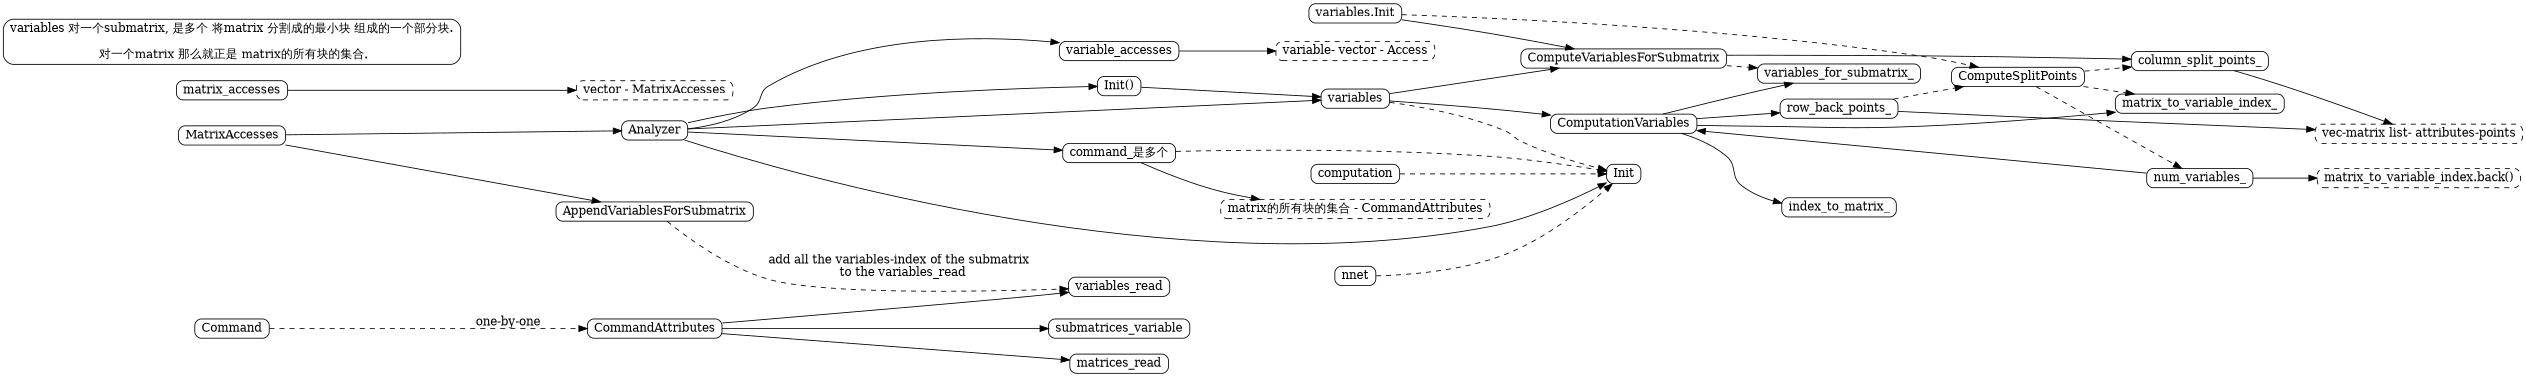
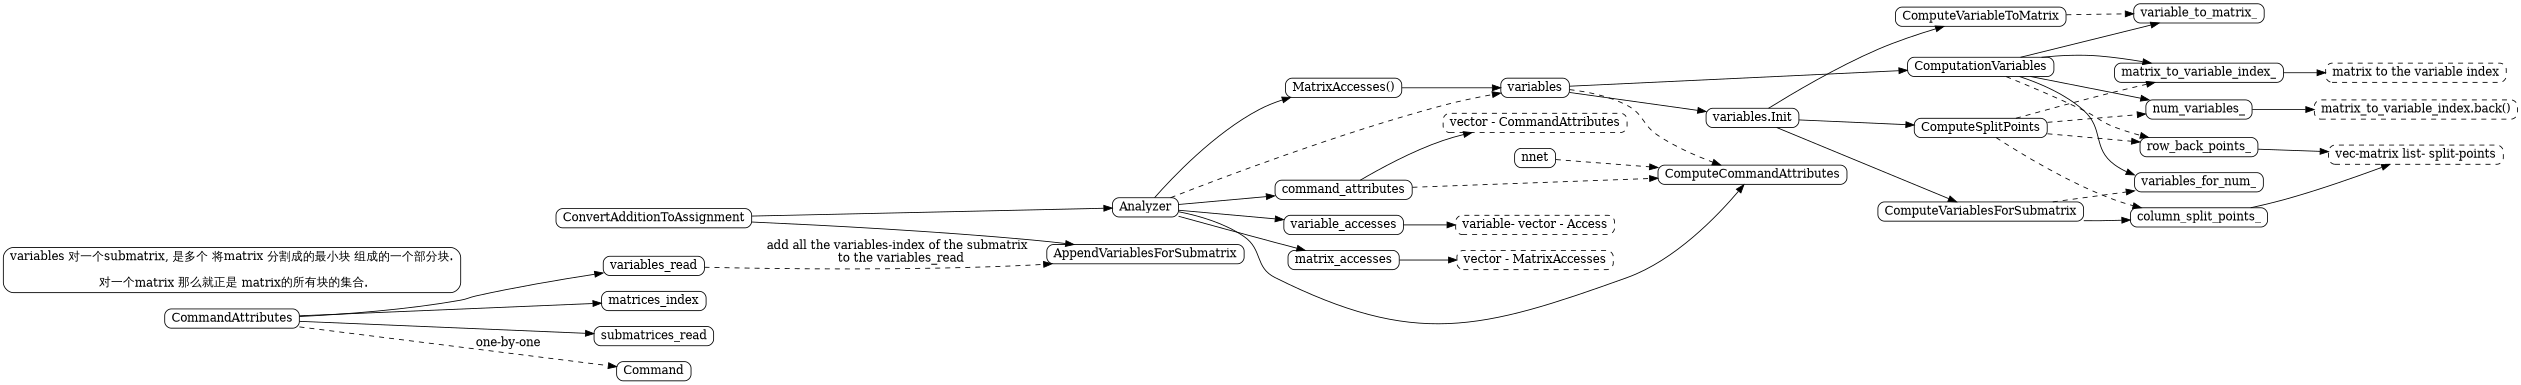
  digraph {
    rankdir=LR
    node [shape=Mrecord]
    Analyzer [height=.1 width=.1]
    variables [height=.1 width=.1]
-   command_attributes [height=.1 width=.1 label="command_是多个"]
+   command_attributes [height=.1 width=.1]
    variable_accesses [height=.1 width=.1]
    matrix_accesses [height=.1 width=.1]
-   n6 [height=.1 label="Init()" width=.1]
-   ComputeCommandAttributes [height=.1 width=.1 label=Init]
+   n6 [height=.1 label="MatrixAccesses()" width=.1]
+   ComputeCommandAttributes [height=.1 width=.1]
    nnet [height=.1 width=.1]
-   computation [height=.1 width=.1]
    ComputationVariables [height=.1 width=.1]
    n11 [height=.1 label="variables.Init" width=.1]
-   n12 [height=.1 label="matrix的所有块的集合 - CommandAttributes" style=dashed width=.1]
+   n12 [height=.1 label="vector - CommandAttributes" style=dashed width=.1]
    n13 [height=.1 label="variable- vector - Access" style=dashed width=.1]
    n14 [height=.1 label="vector - MatrixAccesses" style=dashed width=.1]
    ComputeSplitPoints [height=.1 width=.1]
    ComputeVariablesForSubmatrix [height=.1 width=.1]
+   ComputeVariableToMatrix [height=.1 width=.1]
    n18 [height=.1 label=row_back_points_ width=.1]
    column_split_points_ [height=.1 width=.1]
    matrix_to_variable_index_ [height=.1 width=.1]
    num_variables_ [height=.1 width=.1]
-   variables_for_submatrix_ [height=.1 width=.1]
-   variable_to_matrix_ [height=.1 width=.1 label=index_to_matrix_]
-   n24 [height=.1 label="vec-matrix list- attributes-points" style=dashed width=.1]
+   variables_for_submatrix_ [height=.1 width=.1 label=variables_for_num_]
+   variable_to_matrix_ [height=.1 width=.1]
+   n24 [height=.1 label="vec-matrix list- split-points " style=dashed width=.1]
+   n25 [height=.1 label="matrix to the variable index" style=dashed width=.1]
    n26 [height=.1 label="matrix_to_variable_index.back()" style=dashed width=.1]
    n27 [height=.1 label="variables 对一个submatrix, 是多个 将matrix 分割成的最小块 组成的一个部分块.\n\n                 对一个matrix 那么就正是 matrix的所有块的集合." width=.1]
    CommandAttributes [height=.1 width=.1]
    AppendVariablesForSubmatrix [height=.1 width=.1]
    variables_read [height=.1 width=.1]
-   matrices_read [height=.1 width=.1]
-   submatrices_read [height=.1 width=.1 label=submatrices_variable]
+   matrices_read [height=.1 width=.1 label=matrices_index]
+   submatrices_read [height=.1 width=.1]
    Command [height=.1 width=.1]
-   ConvertAdditionToAssignment [height=.1 width=.1 label=MatrixAccesses]
+   ConvertAdditionToAssignment [height=.1 width=.1]
    subgraph sub_1 {
      Analyzer
      variables
      command_attributes
      variable_accesses
      matrix_accesses
      n6
      ComputeCommandAttributes
      nnet
-     computation
      ComputationVariables
      n11
      n12
      n13
      n14
    }
    subgraph sub_2 {
      n11
      ComputeSplitPoints
      ComputeVariablesForSubmatrix
+     ComputeVariableToMatrix
      n18
      column_split_points_
      matrix_to_variable_index_
      num_variables_
      variables_for_submatrix_
      variable_to_matrix_
    }
    subgraph sub_3 {
      ComputationVariables
      n18
      column_split_points_
      matrix_to_variable_index_
      num_variables_
      variables_for_submatrix_
      variable_to_matrix_
      n24
+     n25
      n26
      n27
    }
    subgraph sub_4 {
      CommandAttributes
      AppendVariablesForSubmatrix
      variables_read
      matrices_read
      submatrices_read
      Command
    }
-   Analyzer -> variables
+   Analyzer -> variables [style=dashed]
    Analyzer -> command_attributes
    Analyzer -> variable_accesses
+   Analyzer -> matrix_accesses
    Analyzer -> n6
    Analyzer -> ComputeCommandAttributes
    variables -> ComputeCommandAttributes [style=dashed]
    variables -> ComputationVariables
-   variables -> ComputeVariablesForSubmatrix
+   variables -> n11
    command_attributes -> ComputeCommandAttributes [style=dashed]
    command_attributes -> n12
    variable_accesses -> n13
    matrix_accesses -> n14
    n6 -> variables
    nnet -> ComputeCommandAttributes [style=dashed]
-   computation -> ComputeCommandAttributes [style=dashed]
-   ComputationVariables -> n18
+   ComputationVariables -> n18 [style=dashed]
    ComputationVariables -> matrix_to_variable_index_
-   num_variables_ -> ComputationVariables
+   ComputationVariables -> num_variables_
    ComputationVariables -> variables_for_submatrix_
    ComputationVariables -> variable_to_matrix_ [style=filled]
-   n11 -> ComputeSplitPoints [style=dashed]
+   n11 -> ComputeSplitPoints [style=filled]
    n11 -> ComputeVariablesForSubmatrix [style=filled]
-   n18 -> ComputeSplitPoints [style=dashed]
+   n11 -> ComputeVariableToMatrix [style=filled]
+   ComputeSplitPoints -> n18 [style=dashed]
    ComputeSplitPoints -> column_split_points_ [style=dashed]
    ComputeSplitPoints -> matrix_to_variable_index_ [style=dashed]
    ComputeSplitPoints -> num_variables_ [style=dashed]
    ComputeVariablesForSubmatrix -> column_split_points_
    ComputeVariablesForSubmatrix -> variables_for_submatrix_ [style=dashed]
+   ComputeVariableToMatrix -> variable_to_matrix_ [style=dashed]
    n18 -> n24
    column_split_points_ -> n24
+   matrix_to_variable_index_ -> n25
    num_variables_ -> n26
    CommandAttributes -> variables_read
    CommandAttributes -> matrices_read
    CommandAttributes -> submatrices_read
-   Command -> CommandAttributes [label="one-by-one" style=dashed]
-   AppendVariablesForSubmatrix -> variables_read [label="add all the variables-index of the submatrix \n to the variables_read" style=dashed]
+   CommandAttributes -> Command [label="one-by-one" style=dashed]
+   variables_read -> AppendVariablesForSubmatrix [label="add all the variables-index of the submatrix \n to the variables_read" style=dashed]
    ConvertAdditionToAssignment -> Analyzer
    ConvertAdditionToAssignment -> AppendVariablesForSubmatrix
  }
